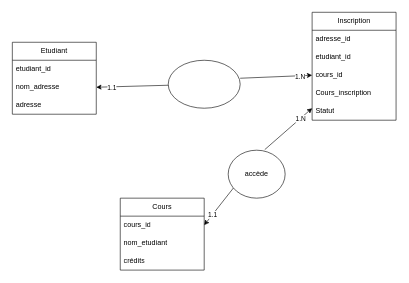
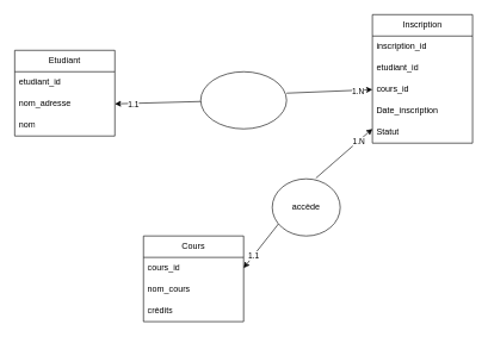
  <mxCell id="0" />
  <mxCell id="1" parent="0" />
  <mxCell id="2" value="Etudiant" style="swimlane;fontStyle=0;childLayout=stackLayout;horizontal=1;startSize=30;horizontalStack=0;resizeParent=1;resizeParentMax=0;resizeLast=0;collapsible=1;marginBottom=0;whiteSpace=wrap;html=1;" parent="1" vertex="1"><mxGeometry x="20" y="70" width="140" height="120" as="geometry"><mxRectangle x="60" y="120" width="90" height="30" as="alternateBounds" /></mxGeometry></mxCell>
  <mxCell id="3" value="etudiant_id" style="text;strokeColor=none;fillColor=none;align=left;verticalAlign=middle;spacingLeft=4;spacingRight=4;overflow=hidden;points=[[0,0.5],[1,0.5]];portConstraint=eastwest;rotatable=0;whiteSpace=wrap;html=1;" parent="2" vertex="1"><mxGeometry y="30" width="140" height="30" as="geometry" /></mxCell>
  <mxCell id="4" value="nom_adresse" style="text;strokeColor=none;fillColor=none;align=left;verticalAlign=middle;spacingLeft=4;spacingRight=4;overflow=hidden;points=[[0,0.5],[1,0.5]];portConstraint=eastwest;rotatable=0;whiteSpace=wrap;html=1;" parent="2" vertex="1"><mxGeometry y="60" width="140" height="30" as="geometry" /></mxCell>
- <mxCell id="5" value="adresse" style="text;strokeColor=none;fillColor=none;align=left;verticalAlign=middle;spacingLeft=4;spacingRight=4;overflow=hidden;points=[[0,0.5],[1,0.5]];portConstraint=eastwest;rotatable=0;whiteSpace=wrap;html=1;" parent="2" vertex="1"><mxGeometry y="90" width="140" height="30" as="geometry" /></mxCell>
+ <mxCell id="5" value="nom" style="text;strokeColor=none;fillColor=none;align=left;verticalAlign=middle;spacingLeft=4;spacingRight=4;overflow=hidden;points=[[0,0.5],[1,0.5]];portConstraint=eastwest;rotatable=0;whiteSpace=wrap;html=1;" parent="2" vertex="1"><mxGeometry y="90" width="140" height="30" as="geometry" /></mxCell>
  <mxCell id="6" value="Inscription" style="swimlane;fontStyle=0;childLayout=stackLayout;horizontal=1;startSize=30;horizontalStack=0;resizeParent=1;resizeParentMax=0;resizeLast=0;collapsible=1;marginBottom=0;whiteSpace=wrap;html=1;" parent="1" vertex="1"><mxGeometry x="520" y="20" width="140" height="180" as="geometry" /></mxCell>
- <mxCell id="7" value="adresse_id" style="text;strokeColor=none;fillColor=none;align=left;verticalAlign=middle;spacingLeft=4;spacingRight=4;overflow=hidden;points=[[0,0.5],[1,0.5]];portConstraint=eastwest;rotatable=0;whiteSpace=wrap;html=1;" parent="6" vertex="1"><mxGeometry y="30" width="140" height="30" as="geometry" /></mxCell>
+ <mxCell id="7" value="inscription_id" style="text;strokeColor=none;fillColor=none;align=left;verticalAlign=middle;spacingLeft=4;spacingRight=4;overflow=hidden;points=[[0,0.5],[1,0.5]];portConstraint=eastwest;rotatable=0;whiteSpace=wrap;html=1;" parent="6" vertex="1"><mxGeometry y="30" width="140" height="30" as="geometry" /></mxCell>
  <mxCell id="8" value="etudiant_id" style="text;strokeColor=none;fillColor=none;align=left;verticalAlign=middle;spacingLeft=4;spacingRight=4;overflow=hidden;points=[[0,0.5],[1,0.5]];portConstraint=eastwest;rotatable=0;whiteSpace=wrap;html=1;" parent="6" vertex="1"><mxGeometry y="60" width="140" height="30" as="geometry" /></mxCell>
  <mxCell id="9" value="cours_id" style="text;strokeColor=none;fillColor=none;align=left;verticalAlign=middle;spacingLeft=4;spacingRight=4;overflow=hidden;points=[[0,0.5],[1,0.5]];portConstraint=eastwest;rotatable=0;whiteSpace=wrap;html=1;" parent="6" vertex="1"><mxGeometry y="90" width="140" height="30" as="geometry" /></mxCell>
- <mxCell id="10" value="Cours_inscription" style="text;strokeColor=none;fillColor=none;align=left;verticalAlign=middle;spacingLeft=4;spacingRight=4;overflow=hidden;points=[[0,0.5],[1,0.5]];portConstraint=eastwest;rotatable=0;whiteSpace=wrap;html=1;" parent="6" vertex="1"><mxGeometry y="120" width="140" height="30" as="geometry" /></mxCell>
+ <mxCell id="10" value="Date_inscription" style="text;strokeColor=none;fillColor=none;align=left;verticalAlign=middle;spacingLeft=4;spacingRight=4;overflow=hidden;points=[[0,0.5],[1,0.5]];portConstraint=eastwest;rotatable=0;whiteSpace=wrap;html=1;" parent="6" vertex="1"><mxGeometry y="120" width="140" height="30" as="geometry" /></mxCell>
  <mxCell id="11" value="Statut" style="text;strokeColor=none;fillColor=none;align=left;verticalAlign=middle;spacingLeft=4;spacingRight=4;overflow=hidden;points=[[0,0.5],[1,0.5]];portConstraint=eastwest;rotatable=0;whiteSpace=wrap;html=1;" parent="6" vertex="1"><mxGeometry y="150" width="140" height="30" as="geometry" /></mxCell>
  <mxCell id="12" value="Cours" style="swimlane;fontStyle=0;childLayout=stackLayout;horizontal=1;startSize=30;horizontalStack=0;resizeParent=1;resizeParentMax=0;resizeLast=0;collapsible=1;marginBottom=0;whiteSpace=wrap;html=1;" parent="1" vertex="1"><mxGeometry x="200" y="330" width="140" height="120" as="geometry" /></mxCell>
  <mxCell id="13" value="cours_id" style="text;strokeColor=none;fillColor=none;align=left;verticalAlign=middle;spacingLeft=4;spacingRight=4;overflow=hidden;points=[[0,0.5],[1,0.5]];portConstraint=eastwest;rotatable=0;whiteSpace=wrap;html=1;" parent="12" vertex="1"><mxGeometry y="30" width="140" height="30" as="geometry" /></mxCell>
- <mxCell id="14" value="nom_etudiant" style="text;strokeColor=none;fillColor=none;align=left;verticalAlign=middle;spacingLeft=4;spacingRight=4;overflow=hidden;points=[[0,0.5],[1,0.5]];portConstraint=eastwest;rotatable=0;whiteSpace=wrap;html=1;" parent="12" vertex="1"><mxGeometry y="60" width="140" height="30" as="geometry" /></mxCell>
+ <mxCell id="14" value="nom_cours" style="text;strokeColor=none;fillColor=none;align=left;verticalAlign=middle;spacingLeft=4;spacingRight=4;overflow=hidden;points=[[0,0.5],[1,0.5]];portConstraint=eastwest;rotatable=0;whiteSpace=wrap;html=1;" parent="12" vertex="1"><mxGeometry y="60" width="140" height="30" as="geometry" /></mxCell>
  <mxCell id="15" value="crédits" style="text;strokeColor=none;fillColor=none;align=left;verticalAlign=middle;spacingLeft=4;spacingRight=4;overflow=hidden;points=[[0,0.5],[1,0.5]];portConstraint=eastwest;rotatable=0;whiteSpace=wrap;html=1;" parent="12" vertex="1"><mxGeometry y="90" width="140" height="30" as="geometry" /></mxCell>
  <mxCell id="16" style="edgeStyle=orthogonalEdgeStyle;rounded=0;orthogonalLoop=1;jettySize=auto;html=1;exitX=1;exitY=0.5;exitDx=0;exitDy=0;" parent="12" source="15" target="15" edge="1"><mxGeometry relative="1" as="geometry" /></mxCell>
  <mxCell id="17" value="" style="ellipse;whiteSpace=wrap;html=1;" parent="1" vertex="1"><mxGeometry x="280" y="100" width="120" height="80" as="geometry" /></mxCell>
  <mxCell id="18" value="" style="endArrow=classic;html=1;rounded=0;entryX=0;entryY=0.5;entryDx=0;entryDy=0;" parent="1" edge="1"><mxGeometry width="50" height="50" relative="1" as="geometry"><mxPoint x="400" y="130" as="sourcePoint" /><mxPoint x="520" y="125" as="targetPoint" /></mxGeometry></mxCell>
  <mxCell id="19" value="1.N" style="edgeLabel;html=1;align=center;verticalAlign=middle;resizable=0;points=[];" parent="18" vertex="1" connectable="0"><mxGeometry x="0.665" y="-2" relative="1" as="geometry"><mxPoint as="offset" /></mxGeometry></mxCell>
  <mxCell id="20" value="" style="endArrow=classic;html=1;rounded=0;entryX=1;entryY=0.5;entryDx=0;entryDy=0;" parent="1" source="17" target="4" edge="1"><mxGeometry width="50" height="50" relative="1" as="geometry"><mxPoint x="190" y="180" as="sourcePoint" /><mxPoint x="240" y="130" as="targetPoint" /></mxGeometry></mxCell>
  <mxCell id="21" value="1.1" style="edgeLabel;html=1;align=center;verticalAlign=middle;resizable=0;points=[];" parent="20" vertex="1" connectable="0"><mxGeometry x="0.584" y="1" relative="1" as="geometry"><mxPoint as="offset" /></mxGeometry></mxCell>
  <mxCell id="22" value="accède" style="ellipse;whiteSpace=wrap;html=1;" parent="1" vertex="1"><mxGeometry x="380" y="250" width="95" height="80" as="geometry" /></mxCell>
  <mxCell id="23" value="" style="endArrow=classic;html=1;rounded=0;exitX=0.642;exitY=-0.012;exitDx=0;exitDy=0;exitPerimeter=0;" parent="1" source="22" edge="1"><mxGeometry width="50" height="50" relative="1" as="geometry"><mxPoint x="470" y="230" as="sourcePoint" /><mxPoint x="520" y="180" as="targetPoint" /></mxGeometry></mxCell>
  <mxCell id="24" value="1.N" style="edgeLabel;html=1;align=center;verticalAlign=middle;resizable=0;points=[];" parent="23" vertex="1" connectable="0"><mxGeometry x="0.515" relative="1" as="geometry"><mxPoint as="offset" /></mxGeometry></mxCell>
  <mxCell id="25" value="" style="endArrow=classic;html=1;rounded=0;exitX=0.092;exitY=0.788;exitDx=0;exitDy=0;exitPerimeter=0;entryX=1;entryY=0.5;entryDx=0;entryDy=0;" parent="1" source="22" target="13" edge="1"><mxGeometry width="50" height="50" relative="1" as="geometry"><mxPoint x="370" y="410" as="sourcePoint" /><mxPoint x="420" y="360" as="targetPoint" /></mxGeometry></mxCell>
  <mxCell id="26" value="1.1" style="edgeLabel;html=1;align=center;verticalAlign=middle;resizable=0;points=[];" parent="25" vertex="1" connectable="0"><mxGeometry x="0.451" relative="1" as="geometry"><mxPoint as="offset" /></mxGeometry></mxCell>
